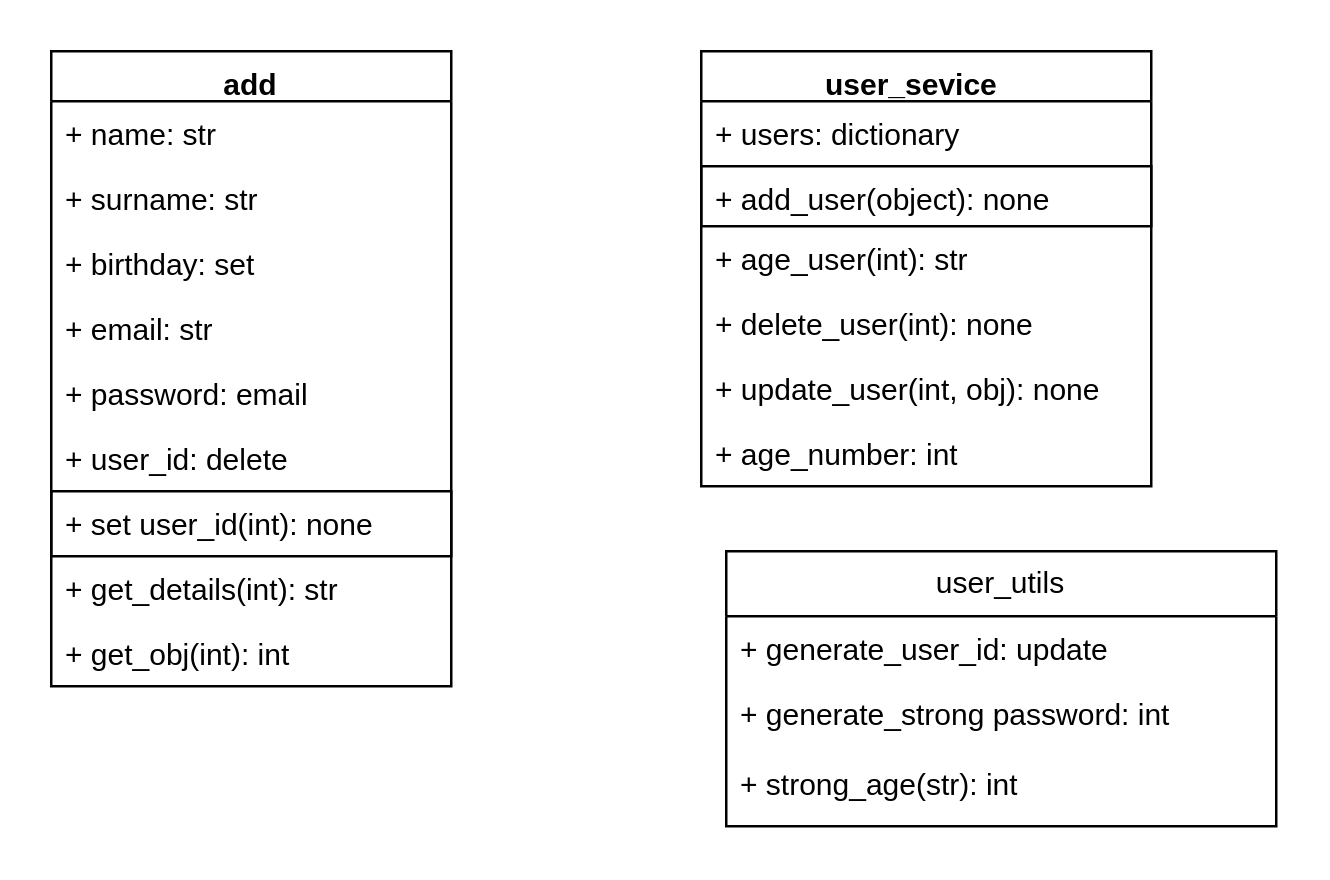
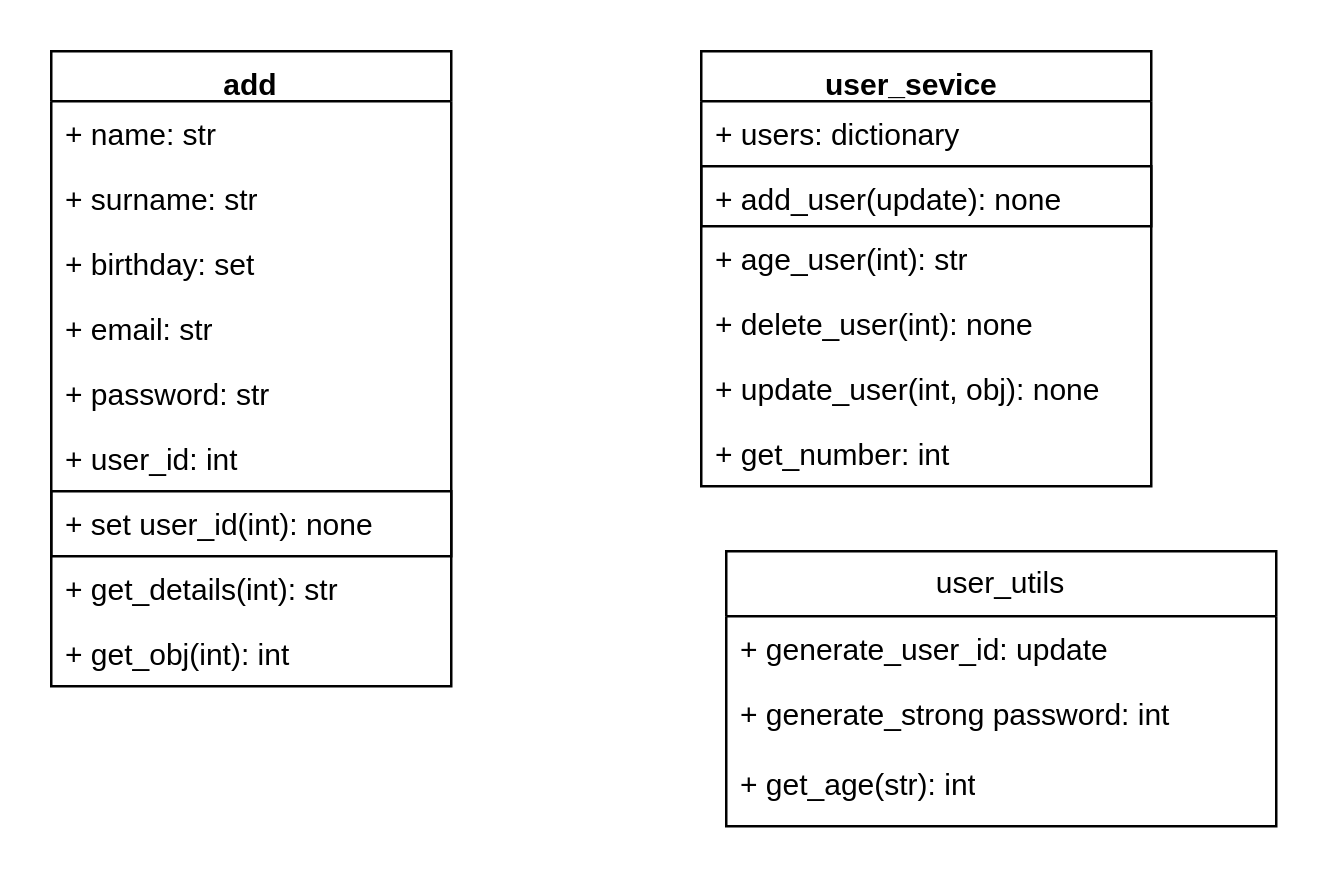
  <mxCell id="0" />
  <mxCell id="1" parent="0" />
  <mxCell id="2" value="add" style="swimlane;fontStyle=1;align=center;verticalAlign=top;childLayout=stackLayout;horizontal=1;startSize=20;horizontalStack=0;resizeParent=1;resizeParentMax=0;resizeLast=0;collapsible=1;marginBottom=0;whiteSpace=wrap;html=1;" vertex="1" parent="1"><mxGeometry x="20" y="20" width="160" height="254" as="geometry" /></mxCell>
  <mxCell id="3" value="+ name: str&lt;span style=&quot;white-space: pre;&quot;&gt;&#09;&lt;/span&gt;" style="text;strokeColor=none;fillColor=none;align=left;verticalAlign=top;spacingLeft=4;spacingRight=4;overflow=hidden;rotatable=0;points=[[0,0.5],[1,0.5]];portConstraint=eastwest;whiteSpace=wrap;html=1;" vertex="1" parent="2"><mxGeometry y="20" width="160" height="26" as="geometry" /></mxCell>
  <mxCell id="4" value="+ surname: str" style="text;strokeColor=none;fillColor=none;align=left;verticalAlign=top;spacingLeft=4;spacingRight=4;overflow=hidden;rotatable=0;points=[[0,0.5],[1,0.5]];portConstraint=eastwest;whiteSpace=wrap;html=1;" vertex="1" parent="2"><mxGeometry y="46" width="160" height="26" as="geometry" /></mxCell>
  <mxCell id="5" value="+ birthday: set" style="text;strokeColor=none;fillColor=none;align=left;verticalAlign=top;spacingLeft=4;spacingRight=4;overflow=hidden;rotatable=0;points=[[0,0.5],[1,0.5]];portConstraint=eastwest;whiteSpace=wrap;html=1;" vertex="1" parent="2"><mxGeometry y="72" width="160" height="26" as="geometry" /></mxCell>
  <mxCell id="6" value="&lt;div&gt;+ email: str&lt;/div&gt;&lt;div&gt;&lt;br&gt;&lt;/div&gt;" style="text;strokeColor=none;fillColor=none;align=left;verticalAlign=top;spacingLeft=4;spacingRight=4;overflow=hidden;rotatable=0;points=[[0,0.5],[1,0.5]];portConstraint=eastwest;whiteSpace=wrap;html=1;" vertex="1" parent="2"><mxGeometry y="98" width="160" height="26" as="geometry" /></mxCell>
- <mxCell id="7" value="+ password: email" style="text;strokeColor=none;fillColor=none;align=left;verticalAlign=top;spacingLeft=4;spacingRight=4;overflow=hidden;rotatable=0;points=[[0,0.5],[1,0.5]];portConstraint=eastwest;whiteSpace=wrap;html=1;" vertex="1" parent="2"><mxGeometry y="124" width="160" height="26" as="geometry" /></mxCell>
- <mxCell id="8" value="&lt;div&gt;+ user_id: delete&lt;/div&gt;&lt;div&gt;&lt;br&gt;&lt;/div&gt;" style="text;strokeColor=none;fillColor=none;align=left;verticalAlign=top;spacingLeft=4;spacingRight=4;overflow=hidden;rotatable=0;points=[[0,0.5],[1,0.5]];portConstraint=eastwest;whiteSpace=wrap;html=1;" vertex="1" parent="2"><mxGeometry y="150" width="160" height="26" as="geometry" /></mxCell>
+ <mxCell id="7" value="+ password: str" style="text;strokeColor=none;fillColor=none;align=left;verticalAlign=top;spacingLeft=4;spacingRight=4;overflow=hidden;rotatable=0;points=[[0,0.5],[1,0.5]];portConstraint=eastwest;whiteSpace=wrap;html=1;" vertex="1" parent="2"><mxGeometry y="124" width="160" height="26" as="geometry" /></mxCell>
+ <mxCell id="8" value="&lt;div&gt;+ user_id: int&lt;/div&gt;&lt;div&gt;&lt;br&gt;&lt;/div&gt;" style="text;strokeColor=none;fillColor=none;align=left;verticalAlign=top;spacingLeft=4;spacingRight=4;overflow=hidden;rotatable=0;points=[[0,0.5],[1,0.5]];portConstraint=eastwest;whiteSpace=wrap;html=1;" vertex="1" parent="2"><mxGeometry y="150" width="160" height="26" as="geometry" /></mxCell>
  <mxCell id="9" value="&lt;div&gt;+ set user_id(int): none&lt;/div&gt;&lt;div&gt;&lt;br&gt;&lt;/div&gt;" style="text;strokeColor=default;fillColor=none;align=left;verticalAlign=top;spacingLeft=4;spacingRight=4;overflow=hidden;rotatable=0;points=[[0,0.5],[1,0.5]];portConstraint=eastwest;whiteSpace=wrap;html=1;noLabel=0;portConstraintRotation=0;snapToPoint=0;fixDash=0;container=0;dropTarget=0;part=0;backgroundOutline=0;movableLabel=0;autosize=0;rounded=0;glass=0;shadow=0;" vertex="1" parent="2"><mxGeometry y="176" width="160" height="26" as="geometry" /></mxCell>
  <mxCell id="10" value="+ get_details(int): str" style="text;strokeColor=none;fillColor=none;align=left;verticalAlign=top;spacingLeft=4;spacingRight=4;overflow=hidden;rotatable=0;points=[[0,0.5],[1,0.5]];portConstraint=eastwest;whiteSpace=wrap;html=1;" vertex="1" parent="2"><mxGeometry y="202" width="160" height="26" as="geometry" /></mxCell>
  <mxCell id="11" value="+ get_obj(int): int" style="text;strokeColor=none;fillColor=none;align=left;verticalAlign=top;spacingLeft=4;spacingRight=4;overflow=hidden;rotatable=0;points=[[0,0.5],[1,0.5]];portConstraint=eastwest;whiteSpace=wrap;html=1;" vertex="1" parent="2"><mxGeometry y="228" width="160" height="26" as="geometry" /></mxCell>
  <mxCell id="12" value="user_sevice&lt;span style=&quot;white-space: pre;&quot;&gt;&#09;&lt;/span&gt;" style="swimlane;fontStyle=1;align=center;verticalAlign=top;childLayout=stackLayout;horizontal=1;startSize=20;horizontalStack=0;resizeParent=1;resizeParentMax=0;resizeLast=0;collapsible=1;marginBottom=0;whiteSpace=wrap;html=1;" vertex="1" parent="1"><mxGeometry x="280" y="20" width="180" height="174" as="geometry" /></mxCell>
  <mxCell id="13" value="+ users: dictionary" style="text;strokeColor=none;fillColor=none;align=left;verticalAlign=top;spacingLeft=4;spacingRight=4;overflow=hidden;rotatable=0;points=[[0,0.5],[1,0.5]];portConstraint=eastwest;whiteSpace=wrap;html=1;" vertex="1" parent="12"><mxGeometry y="20" width="180" height="26" as="geometry" /></mxCell>
- <mxCell id="14" value="+ add_user(object): none" style="text;strokeColor=default;fillColor=none;align=left;verticalAlign=top;spacingLeft=4;spacingRight=4;overflow=hidden;rotatable=0;points=[[0,0.5],[1,0.5]];portConstraint=eastwest;whiteSpace=wrap;html=1;noLabel=0;portConstraintRotation=0;snapToPoint=0;fixDash=0;container=0;dropTarget=0;part=0;backgroundOutline=0;movableLabel=0;autosize=0;rounded=0;glass=0;shadow=0;" vertex="1" parent="12"><mxGeometry y="46" width="180" height="24" as="geometry" /></mxCell>
+ <mxCell id="14" value="+ add_user(update): none" style="text;strokeColor=default;fillColor=none;align=left;verticalAlign=top;spacingLeft=4;spacingRight=4;overflow=hidden;rotatable=0;points=[[0,0.5],[1,0.5]];portConstraint=eastwest;whiteSpace=wrap;html=1;noLabel=0;portConstraintRotation=0;snapToPoint=0;fixDash=0;container=0;dropTarget=0;part=0;backgroundOutline=0;movableLabel=0;autosize=0;rounded=0;glass=0;shadow=0;" vertex="1" parent="12"><mxGeometry y="46" width="180" height="24" as="geometry" /></mxCell>
  <mxCell id="15" value="+ age_user(int): str" style="text;strokeColor=none;fillColor=none;align=left;verticalAlign=top;spacingLeft=4;spacingRight=4;overflow=hidden;rotatable=0;points=[[0,0.5],[1,0.5]];portConstraint=eastwest;whiteSpace=wrap;html=1;" vertex="1" parent="12"><mxGeometry y="70" width="180" height="26" as="geometry" /></mxCell>
  <mxCell id="16" value="+ delete_user(int): none" style="text;strokeColor=none;fillColor=none;align=left;verticalAlign=top;spacingLeft=4;spacingRight=4;overflow=hidden;rotatable=0;points=[[0,0.5],[1,0.5]];portConstraint=eastwest;whiteSpace=wrap;html=1;" vertex="1" parent="12"><mxGeometry y="96" width="180" height="26" as="geometry" /></mxCell>
  <mxCell id="17" value="+ update_user(int, obj): none" style="text;strokeColor=none;fillColor=none;align=left;verticalAlign=top;spacingLeft=4;spacingRight=4;overflow=hidden;rotatable=0;points=[[0,0.5],[1,0.5]];portConstraint=eastwest;whiteSpace=wrap;html=1;" vertex="1" parent="12"><mxGeometry y="122" width="180" height="26" as="geometry" /></mxCell>
- <mxCell id="18" value="+ age_number: int" style="text;strokeColor=none;fillColor=none;align=left;verticalAlign=top;spacingLeft=4;spacingRight=4;overflow=hidden;rotatable=0;points=[[0,0.5],[1,0.5]];portConstraint=eastwest;whiteSpace=wrap;html=1;" vertex="1" parent="12"><mxGeometry y="148" width="180" height="26" as="geometry" /></mxCell>
+ <mxCell id="18" value="+ get_number: int" style="text;strokeColor=none;fillColor=none;align=left;verticalAlign=top;spacingLeft=4;spacingRight=4;overflow=hidden;rotatable=0;points=[[0,0.5],[1,0.5]];portConstraint=eastwest;whiteSpace=wrap;html=1;" vertex="1" parent="12"><mxGeometry y="148" width="180" height="26" as="geometry" /></mxCell>
  <mxCell id="19" value="user_utils" style="swimlane;fontStyle=0;childLayout=stackLayout;horizontal=1;startSize=26;fillColor=none;horizontalStack=0;resizeParent=1;resizeParentMax=0;resizeLast=0;collapsible=1;marginBottom=0;whiteSpace=wrap;html=1;" vertex="1" parent="1"><mxGeometry x="290" y="220" width="220" height="110" as="geometry" /></mxCell>
  <mxCell id="20" value="+ generate_user_id: update" style="text;strokeColor=none;fillColor=none;align=left;verticalAlign=top;spacingLeft=4;spacingRight=4;overflow=hidden;rotatable=0;points=[[0,0.5],[1,0.5]];portConstraint=eastwest;whiteSpace=wrap;html=1;" vertex="1" parent="19"><mxGeometry y="26" width="220" height="26" as="geometry" /></mxCell>
  <mxCell id="21" value="+ generate_strong password: int" style="text;strokeColor=none;fillColor=none;align=left;verticalAlign=top;spacingLeft=4;spacingRight=4;overflow=hidden;rotatable=0;points=[[0,0.5],[1,0.5]];portConstraint=eastwest;whiteSpace=wrap;html=1;" vertex="1" parent="19"><mxGeometry y="52" width="220" height="28" as="geometry" /></mxCell>
- <mxCell id="22" value="+ strong_age(str): int" style="text;strokeColor=none;fillColor=none;align=left;verticalAlign=top;spacingLeft=4;spacingRight=4;overflow=hidden;rotatable=0;points=[[0,0.5],[1,0.5]];portConstraint=eastwest;whiteSpace=wrap;html=1;" vertex="1" parent="19"><mxGeometry y="80" width="220" height="30" as="geometry" /></mxCell>
+ <mxCell id="22" value="+ get_age(str): int" style="text;strokeColor=none;fillColor=none;align=left;verticalAlign=top;spacingLeft=4;spacingRight=4;overflow=hidden;rotatable=0;points=[[0,0.5],[1,0.5]];portConstraint=eastwest;whiteSpace=wrap;html=1;" vertex="1" parent="19"><mxGeometry y="80" width="220" height="30" as="geometry" /></mxCell>
